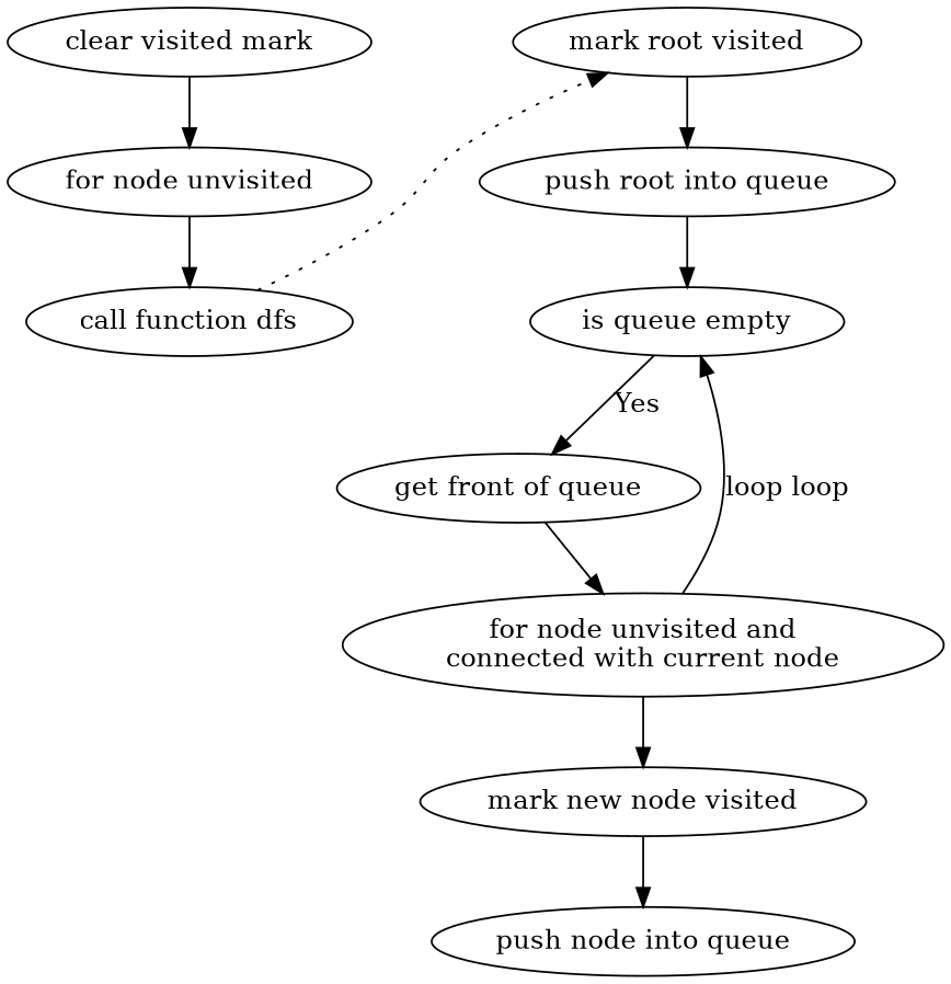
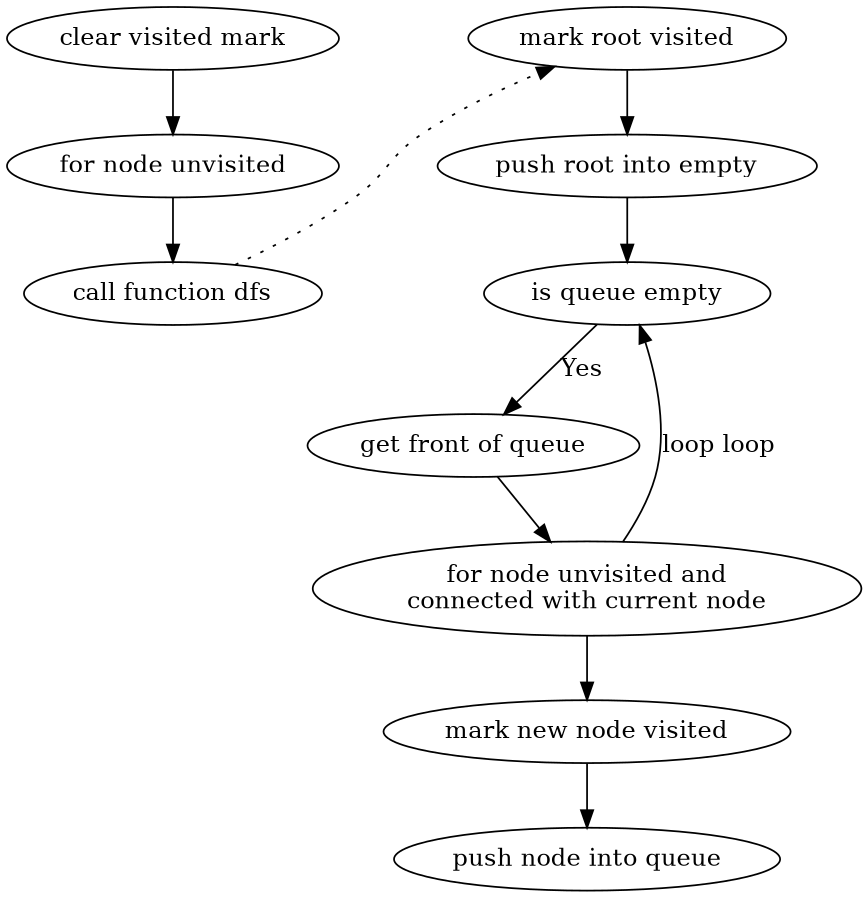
  digraph {
    n1 [label="clear visited mark"]
    n2 [label="for node unvisited"]
    n3 [label="call function dfs"]
    n4 [label="mark root visited"]
-   n5 [label="push root into queue"]
+   n5 [label="push root into empty"]
    n6 [label="is queue empty"]
    n7 [label="get front of queue"]
    n8 [label="for node unvisited and\nconnected with current node"]
    n9 [label="mark new node visited"]
    n10 [label="push node into queue"]
    subgraph sub_1 {
      label=body
      n1
      n2
      n3
    }
    subgraph sub_2 {
      label=bfs
      n4
      n5
      n6
      n7
      n8
      n9
      n10
    }
    n1 -> n2
    n2 -> n3
    n3 -> n4 [constraint=false style=dotted]
    n4 -> n5
    n5 -> n6
    n6 -> n7 [label=Yes]
    n7 -> n8
    n8 -> n6 [label="loop loop"]
    n8 -> n9
    n9 -> n10
  }
